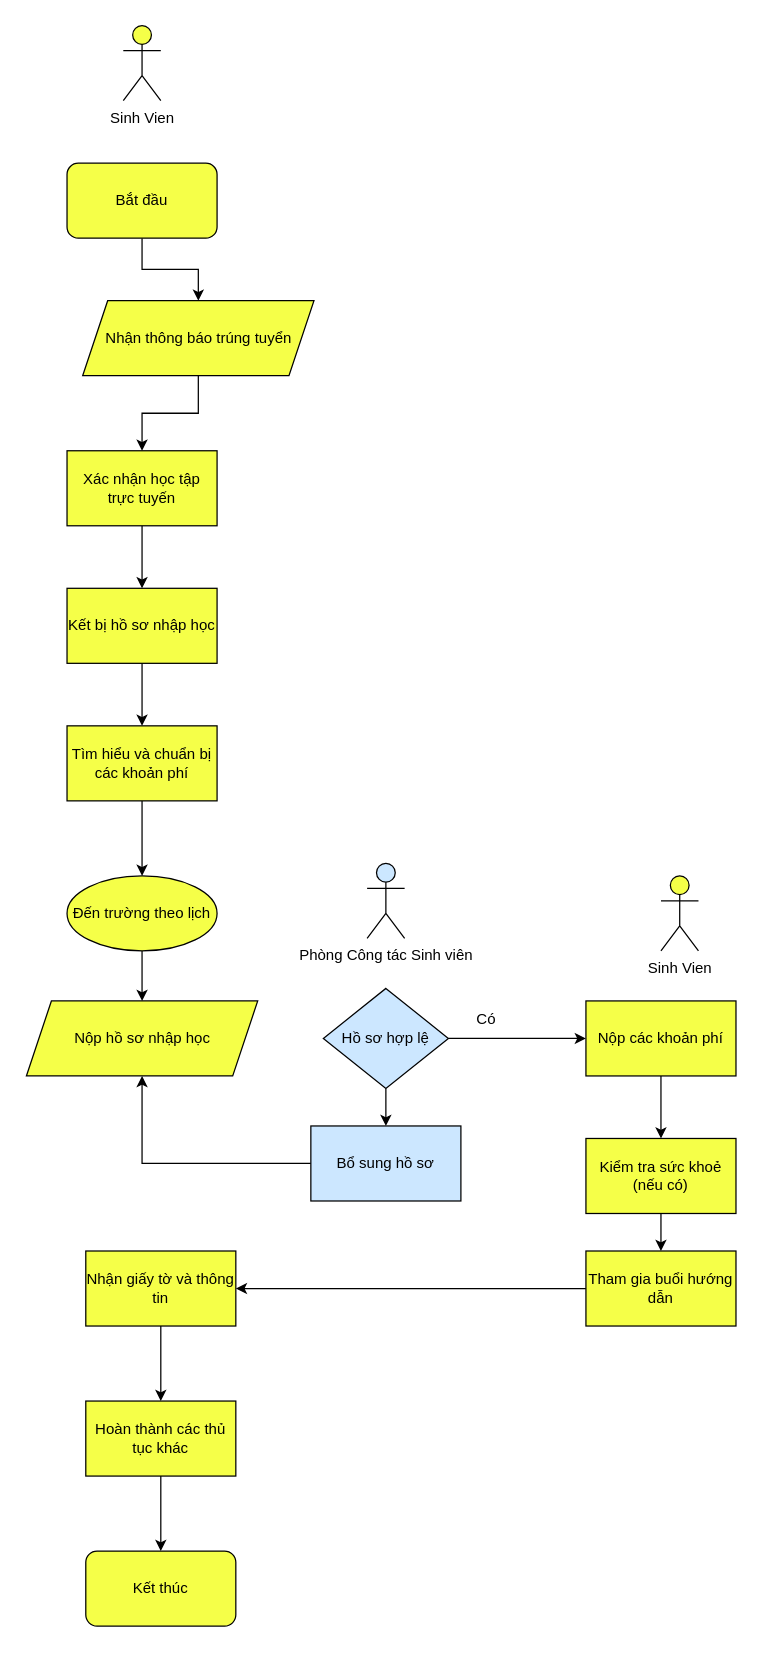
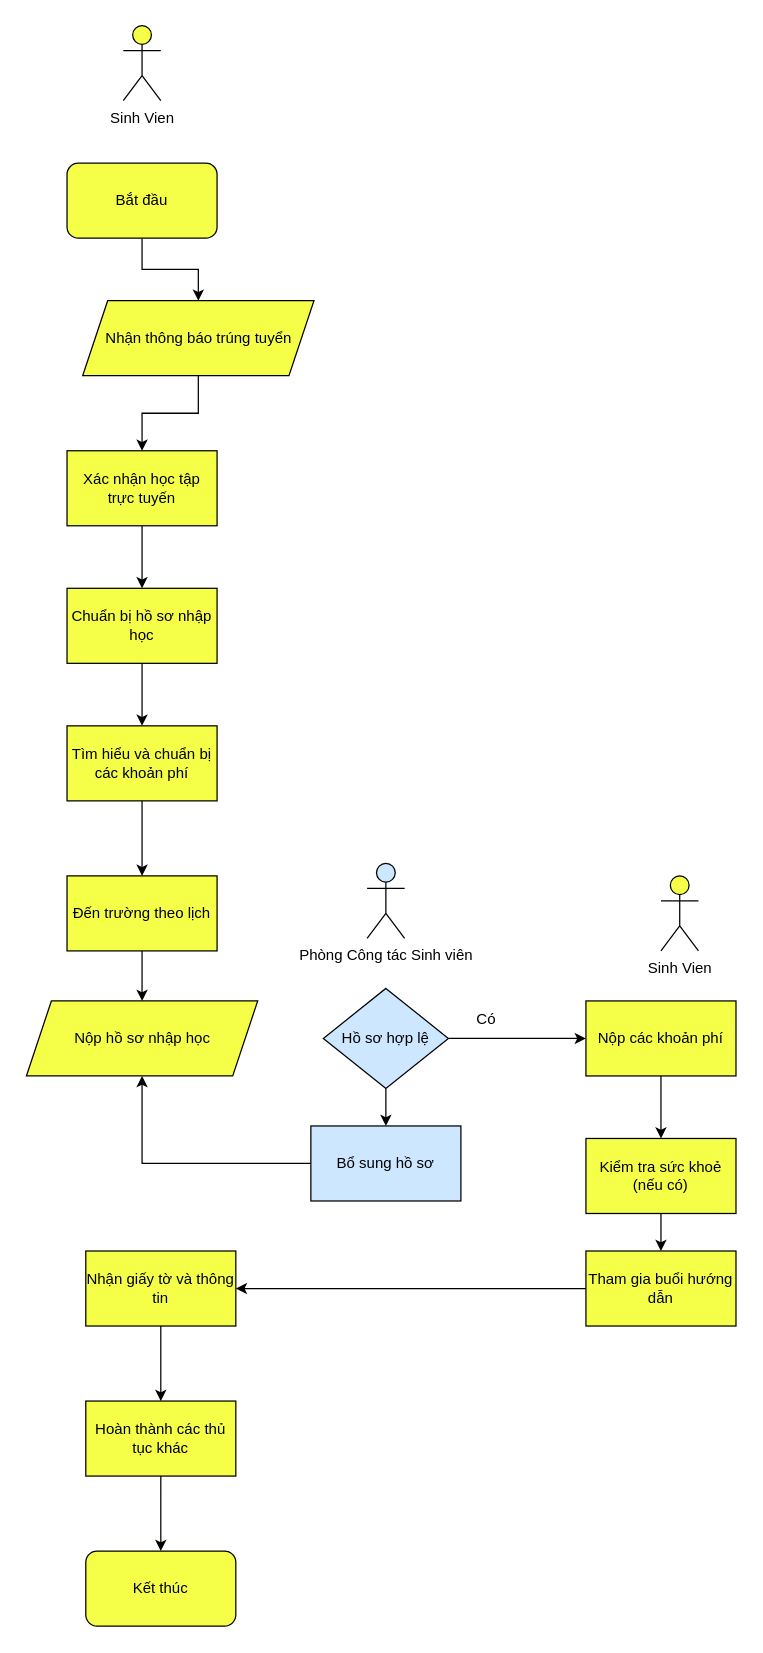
  <mxCell id="0" />
  <mxCell id="1" parent="0" />
  <mxCell id="2" value="" style="edgeStyle=orthogonalEdgeStyle;rounded=0;orthogonalLoop=1;jettySize=auto;html=1;" parent="1" source="3" target="5" edge="1"><mxGeometry relative="1" as="geometry" /></mxCell>
  <mxCell id="3" value="Bắt đầu" style="rounded=1;whiteSpace=wrap;html=1;fillColor=#F5FF48;" parent="1" vertex="1"><mxGeometry x="53" y="130" width="120" height="60" as="geometry" /></mxCell>
  <mxCell id="4" value="" style="edgeStyle=orthogonalEdgeStyle;rounded=0;orthogonalLoop=1;jettySize=auto;html=1;" parent="1" source="5" target="7" edge="1"><mxGeometry relative="1" as="geometry" /></mxCell>
  <mxCell id="5" value="Nhận thông báo trúng tuyển" style="shape=parallelogram;perimeter=parallelogramPerimeter;whiteSpace=wrap;html=1;fixedSize=1;fillColor=#F5FF48;" parent="1" vertex="1"><mxGeometry x="65.5" y="240" width="185" height="60" as="geometry" /></mxCell>
  <mxCell id="6" value="" style="edgeStyle=orthogonalEdgeStyle;rounded=0;orthogonalLoop=1;jettySize=auto;html=1;" parent="1" source="7" target="9" edge="1"><mxGeometry relative="1" as="geometry" /></mxCell>
  <mxCell id="7" value="Xác nhận học tập trực tuyến" style="rounded=0;whiteSpace=wrap;html=1;fillColor=#F5FF48;" parent="1" vertex="1"><mxGeometry x="53" y="360" width="120" height="60" as="geometry" /></mxCell>
  <mxCell id="8" value="" style="edgeStyle=orthogonalEdgeStyle;rounded=0;orthogonalLoop=1;jettySize=auto;html=1;" parent="1" source="9" target="11" edge="1"><mxGeometry relative="1" as="geometry" /></mxCell>
- <mxCell id="9" value="Kết bị hồ sơ nhập học" style="rounded=0;whiteSpace=wrap;html=1;fillColor=#F5FF48;" parent="1" vertex="1"><mxGeometry x="53" y="470" width="120" height="60" as="geometry" /></mxCell>
+ <mxCell id="9" value="Chuẩn bị hồ sơ nhập học" style="rounded=0;whiteSpace=wrap;html=1;fillColor=#F5FF48;" parent="1" vertex="1"><mxGeometry x="53" y="470" width="120" height="60" as="geometry" /></mxCell>
  <mxCell id="10" value="" style="edgeStyle=orthogonalEdgeStyle;rounded=0;orthogonalLoop=1;jettySize=auto;html=1;" parent="1" source="11" target="13" edge="1"><mxGeometry relative="1" as="geometry" /></mxCell>
  <mxCell id="11" value="Tìm hiểu và chuẩn bị các khoản phí" style="rounded=0;whiteSpace=wrap;html=1;fillColor=#F5FF48;" parent="1" vertex="1"><mxGeometry x="53" y="580" width="120" height="60" as="geometry" /></mxCell>
  <mxCell id="12" value="" style="edgeStyle=orthogonalEdgeStyle;rounded=0;orthogonalLoop=1;jettySize=auto;html=1;" parent="1" source="13" target="14" edge="1"><mxGeometry relative="1" as="geometry" /></mxCell>
- <mxCell id="13" value="Đến trường theo lịch" style="ellipse;whiteSpace=wrap;html=1;fillColor=#F5FF48;" parent="1" vertex="1"><mxGeometry x="53" y="700" width="120" height="60" as="geometry" /></mxCell>
+ <mxCell id="13" value="Đến trường theo lịch" style="rounded=0;whiteSpace=wrap;html=1;fillColor=#F5FF48;" parent="1" vertex="1"><mxGeometry x="53" y="700" width="120" height="60" as="geometry" /></mxCell>
  <mxCell id="14" value="Nộp hồ sơ nhập học" style="shape=parallelogram;perimeter=parallelogramPerimeter;whiteSpace=wrap;html=1;fixedSize=1;fillColor=#F5FF48;" parent="1" vertex="1"><mxGeometry x="20.5" y="800" width="185" height="60" as="geometry" /></mxCell>
  <mxCell id="15" value="" style="edgeStyle=orthogonalEdgeStyle;rounded=0;orthogonalLoop=1;jettySize=auto;html=1;entryX=0;entryY=0.5;entryDx=0;entryDy=0;" parent="1" source="17" target="19" edge="1"><mxGeometry relative="1" as="geometry"><mxPoint x="418" y="830" as="targetPoint" /></mxGeometry></mxCell>
  <mxCell id="16" value="" style="edgeStyle=orthogonalEdgeStyle;rounded=0;orthogonalLoop=1;jettySize=auto;html=1;" parent="1" source="17" target="22" edge="1"><mxGeometry relative="1" as="geometry" /></mxCell>
  <mxCell id="17" value="Hồ sơ hợp lệ" style="rhombus;whiteSpace=wrap;html=1;fillColor=#CCE7FF;" parent="1" vertex="1"><mxGeometry x="258" y="790" width="100" height="80" as="geometry" /></mxCell>
  <mxCell id="18" value="" style="edgeStyle=orthogonalEdgeStyle;rounded=0;orthogonalLoop=1;jettySize=auto;html=1;" parent="1" source="19" target="24" edge="1"><mxGeometry relative="1" as="geometry" /></mxCell>
  <mxCell id="19" value="Nộp các khoản phí" style="rounded=0;whiteSpace=wrap;html=1;fillColor=#F5FF48;" parent="1" vertex="1"><mxGeometry x="468" y="800" width="120" height="60" as="geometry" /></mxCell>
  <mxCell id="20" value="Có" style="text;html=1;align=center;verticalAlign=middle;resizable=0;points=[];autosize=1;strokeColor=none;fillColor=none;" parent="1" vertex="1"><mxGeometry x="368" y="800" width="40" height="30" as="geometry" /></mxCell>
  <mxCell id="21" style="edgeStyle=orthogonalEdgeStyle;rounded=0;orthogonalLoop=1;jettySize=auto;html=1;entryX=0.5;entryY=1;entryDx=0;entryDy=0;" parent="1" source="22" target="14" edge="1"><mxGeometry relative="1" as="geometry" /></mxCell>
  <mxCell id="22" value="Bổ sung hồ sơ" style="rounded=0;whiteSpace=wrap;html=1;fillColor=#CCE7FF;" parent="1" vertex="1"><mxGeometry x="248" y="900" width="120" height="60" as="geometry" /></mxCell>
  <mxCell id="23" value="" style="edgeStyle=orthogonalEdgeStyle;rounded=0;orthogonalLoop=1;jettySize=auto;html=1;" parent="1" source="24" target="26" edge="1"><mxGeometry relative="1" as="geometry" /></mxCell>
  <mxCell id="24" value="Kiểm tra sức khoẻ (nếu có)" style="rounded=0;whiteSpace=wrap;html=1;fillColor=#F5FF48;" parent="1" vertex="1"><mxGeometry x="468" y="910" width="120" height="60" as="geometry" /></mxCell>
  <mxCell id="25" value="" style="edgeStyle=orthogonalEdgeStyle;rounded=0;orthogonalLoop=1;jettySize=auto;html=1;" parent="1" source="26" target="28" edge="1"><mxGeometry relative="1" as="geometry" /></mxCell>
  <mxCell id="26" value="Tham gia buổi hướng dẫn" style="rounded=0;whiteSpace=wrap;html=1;fillColor=#F5FF48;" parent="1" vertex="1"><mxGeometry x="468" y="1000" width="120" height="60" as="geometry" /></mxCell>
  <mxCell id="27" style="edgeStyle=orthogonalEdgeStyle;rounded=0;orthogonalLoop=1;jettySize=auto;html=1;entryX=0.5;entryY=0;entryDx=0;entryDy=0;" edge="1" parent="1" source="28" target="30"><mxGeometry relative="1" as="geometry" /></mxCell>
  <mxCell id="28" value="Nhận giấy tờ và thông tin" style="rounded=0;whiteSpace=wrap;html=1;fillColor=#F5FF48;" parent="1" vertex="1"><mxGeometry x="68" y="1000" width="120" height="60" as="geometry" /></mxCell>
  <mxCell id="29" style="edgeStyle=orthogonalEdgeStyle;rounded=0;orthogonalLoop=1;jettySize=auto;html=1;entryX=0.5;entryY=0;entryDx=0;entryDy=0;" parent="1" source="30" target="31" edge="1"><mxGeometry relative="1" as="geometry" /></mxCell>
  <mxCell id="30" value="Hoàn thành các thủ tục khác" style="rounded=0;whiteSpace=wrap;html=1;fillColor=#F5FF48;" parent="1" vertex="1"><mxGeometry x="68" y="1120" width="120" height="60" as="geometry" /></mxCell>
  <mxCell id="31" value="Kết thúc" style="rounded=1;whiteSpace=wrap;html=1;fillColor=#F5FF48;" parent="1" vertex="1"><mxGeometry x="68" y="1240" width="120" height="60" as="geometry" /></mxCell>
  <mxCell id="32" value="Sinh Vien&lt;div&gt;&lt;br&gt;&lt;/div&gt;" style="shape=umlActor;verticalLabelPosition=bottom;verticalAlign=top;html=1;outlineConnect=0;fillColor=#F5FF48;" vertex="1" parent="1"><mxGeometry x="98" y="20" width="30" height="60" as="geometry" /></mxCell>
  <mxCell id="33" value="Phòng Công tác Sinh viên" style="shape=umlActor;verticalLabelPosition=bottom;verticalAlign=top;html=1;outlineConnect=0;fillColor=#CCE7FF;" vertex="1" parent="1"><mxGeometry x="293" y="690" width="30" height="60" as="geometry" /></mxCell>
  <mxCell id="34" value="Sinh Vien&lt;div&gt;&lt;br&gt;&lt;/div&gt;" style="shape=umlActor;verticalLabelPosition=bottom;verticalAlign=top;html=1;outlineConnect=0;fillColor=#F5FF48;" vertex="1" parent="1"><mxGeometry x="528" y="700" width="30" height="60" as="geometry" /></mxCell>
